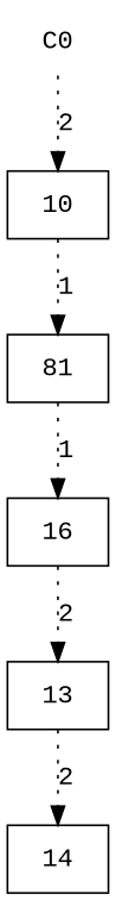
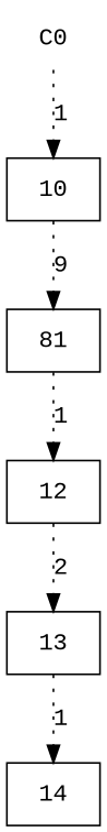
  digraph {
    fontname="Liberation Mono"
    rankdir=TB
    node [fontname="Liberation Mono" shape=rect]
    edge [fontname="Liberation Mono" style=dotted weight=1000]
    C0 [shape=none]
    n2 [label=10]
    n3 [label=81]
-   n4 [label=16]
+   n4 [label=12]
    n5 [label=13]
    n6 [label=14]
-   C0 -> n2 [label=2]
-   n2 -> n3 [label=1]
+   C0 -> n2 [label=1]
+   n2 -> n3 [label=9]
    n3 -> n4 [label=1]
    n4 -> n5 [label=2]
-   n5 -> n6 [label=2]
+   n5 -> n6 [label=1]
  }
